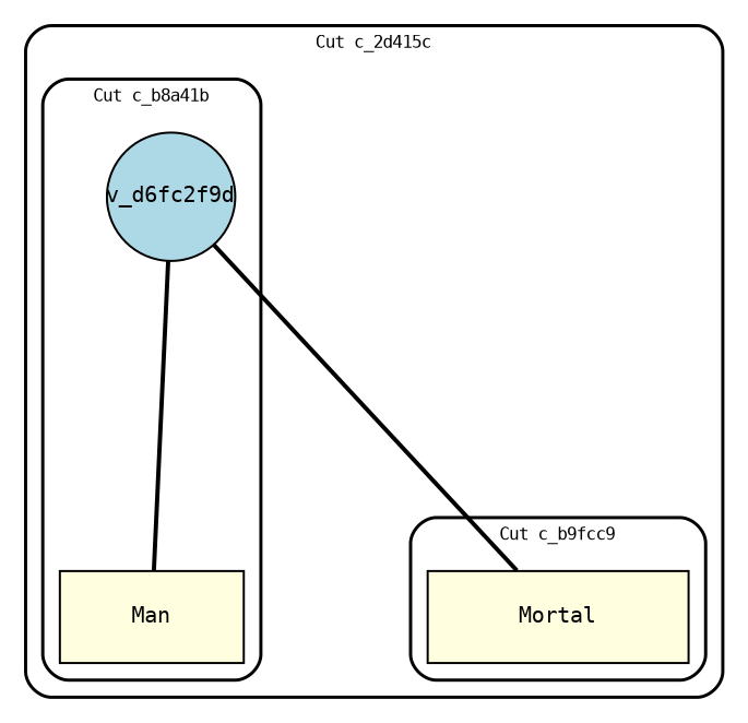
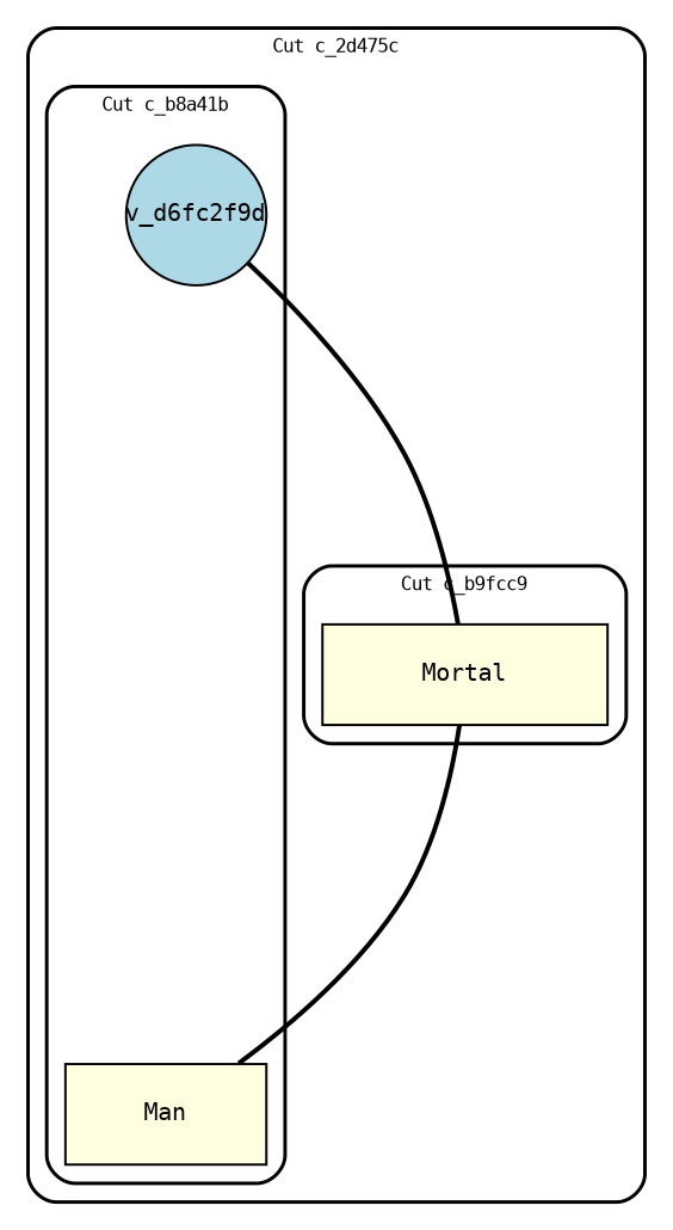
  graph {
    clusterrank=local
    compound=true
    concentrate=false
    fontname="DejaVu Sans Mono"
    newrank=true
    nodesep=1.2
    rankdir=TB
    ranksep=1.0
    splines=true
    node [fillcolor=lightyellow fixedsize=true fontname="DejaVu Sans Mono" fontsize=10 margin=0.2 shape=box style=filled]
    edge [arrowhead=none fontname="DejaVu Sans Mono" fontsize=9 labelangle=0 labeldistance=1.5 minlen=2.5 penwidth=2 style=bold weight=1.0]
    n1 [height=0.60 label=Mortal width=1.70]
    n2 [fillcolor=lightblue height=0.65 label=v_d6fc2f9d shape=circle width=0.84]
    n3 [height=0.60 label=Man width=1.20]
    subgraph cluster_1 {
      color=black
      fontsize=8
-     label="Cut c_2d415c"
+     label="Cut c_2d475c"
      labelloc=top
      penwidth=1.5
      style=rounded
      subgraph cluster_2 {
        color=black
        fontsize=8
        label="Cut c_b9fcc9"
        labelloc=top
        penwidth=1.5
        style=rounded
        n1
      }
      subgraph cluster_3 {
        color=black
        fontsize=8
        label="Cut c_b8a41b"
        labelloc=top
        penwidth=1.5
        style=rounded
        n2
        n3
      }
    }
    n2 -- n1
-   n2 -- n3
+   n1 -- n3
  }
